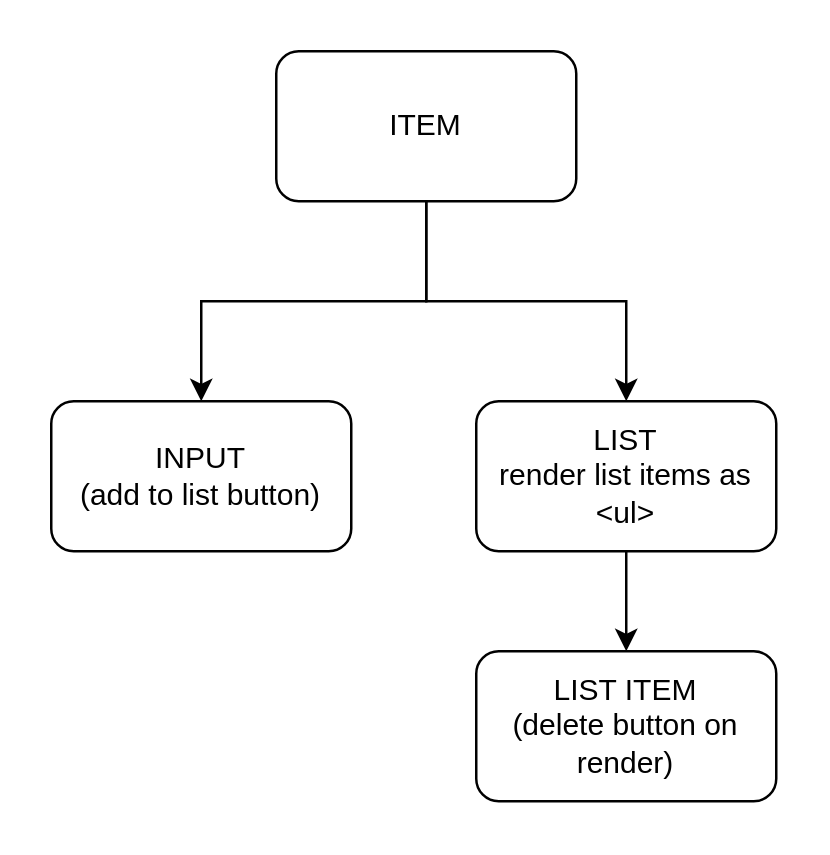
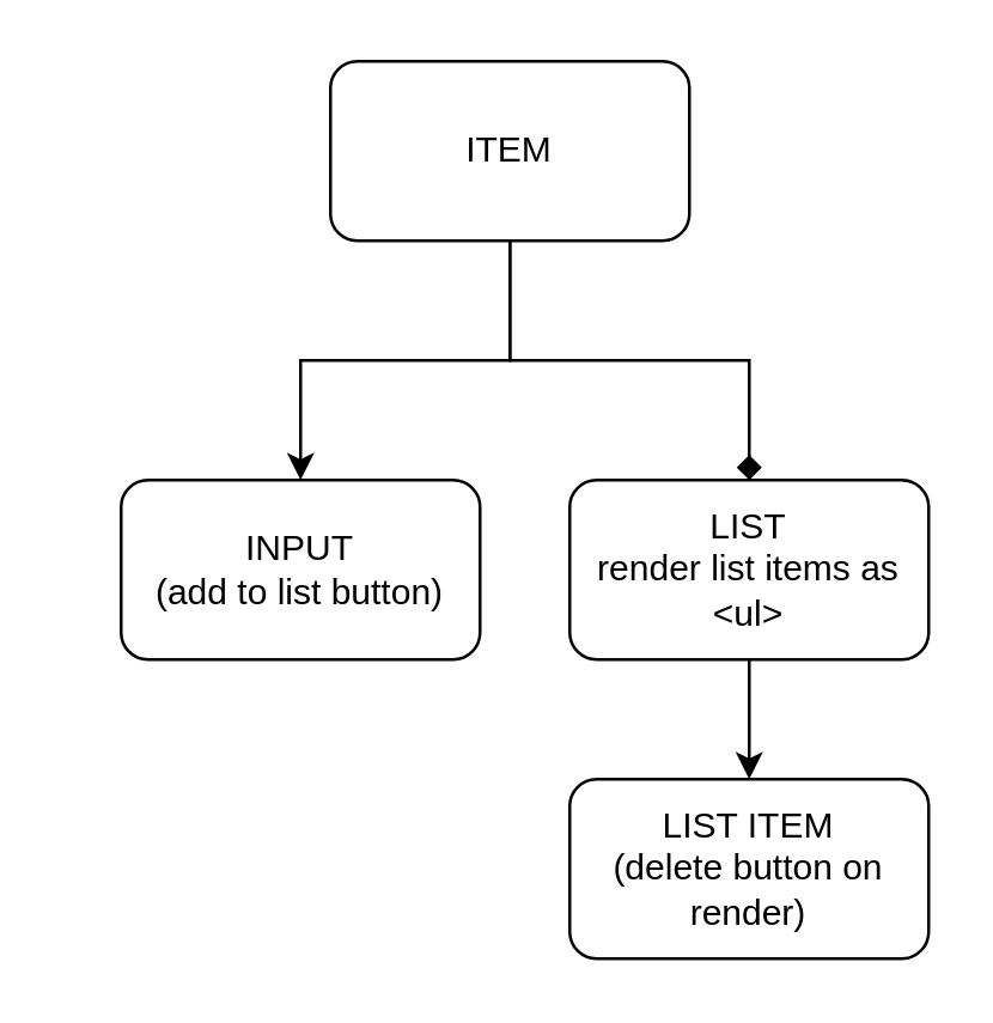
  <mxCell id="0" />
  <mxCell id="1" parent="0" />
  <mxCell id="2" style="edgeStyle=orthogonalEdgeStyle;rounded=0;orthogonalLoop=1;jettySize=auto;html=1;entryX=0.5;entryY=0;entryDx=0;entryDy=0;" edge="1" parent="1" source="4" target="5"><mxGeometry relative="1" as="geometry" /></mxCell>
- <mxCell id="3" style="edgeStyle=orthogonalEdgeStyle;rounded=0;orthogonalLoop=1;jettySize=auto;html=1;exitX=0.5;exitY=1;exitDx=0;exitDy=0;entryX=0.5;entryY=0;entryDx=0;entryDy=0;" edge="1" parent="1" source="4" target="7"><mxGeometry relative="1" as="geometry" /></mxCell>
+ <mxCell id="3" style="edgeStyle=orthogonalEdgeStyle;rounded=0;orthogonalLoop=1;jettySize=auto;html=1;exitX=0.5;exitY=1;exitDx=0;exitDy=0;entryX=0.5;entryY=0;entryDx=0;entryDy=0;endArrow=diamond;" edge="1" parent="1" source="4" target="7"><mxGeometry relative="1" as="geometry" /></mxCell>
  <mxCell id="4" value="ITEM" style="rounded=1;whiteSpace=wrap;html=1;" vertex="1" parent="1"><mxGeometry x="110" y="20" width="120" height="60" as="geometry" /></mxCell>
- <mxCell id="5" value="INPUT&lt;br&gt;(add to list button)" style="rounded=1;whiteSpace=wrap;html=1;" vertex="1" parent="1"><mxGeometry x="20" y="160" width="120" height="60" as="geometry" /></mxCell>
+ <mxCell id="5" value="INPUT&lt;br&gt;(add to list button)" style="rounded=1;whiteSpace=wrap;html=1;" vertex="1" parent="1"><mxGeometry x="40" y="160" width="120" height="60" as="geometry" /></mxCell>
  <mxCell id="6" style="edgeStyle=orthogonalEdgeStyle;rounded=0;orthogonalLoop=1;jettySize=auto;html=1;exitX=0.5;exitY=1;exitDx=0;exitDy=0;entryX=0.5;entryY=0;entryDx=0;entryDy=0;" edge="1" parent="1" source="7" target="8"><mxGeometry relative="1" as="geometry" /></mxCell>
  <mxCell id="7" value="LIST&lt;br&gt;render list items as &amp;lt;ul&amp;gt;" style="rounded=1;whiteSpace=wrap;html=1;" vertex="1" parent="1"><mxGeometry x="190" y="160" width="120" height="60" as="geometry" /></mxCell>
  <mxCell id="8" value="LIST ITEM&lt;br&gt;(delete button on render)" style="rounded=1;whiteSpace=wrap;html=1;" vertex="1" parent="1"><mxGeometry x="190" y="260" width="120" height="60" as="geometry" /></mxCell>
